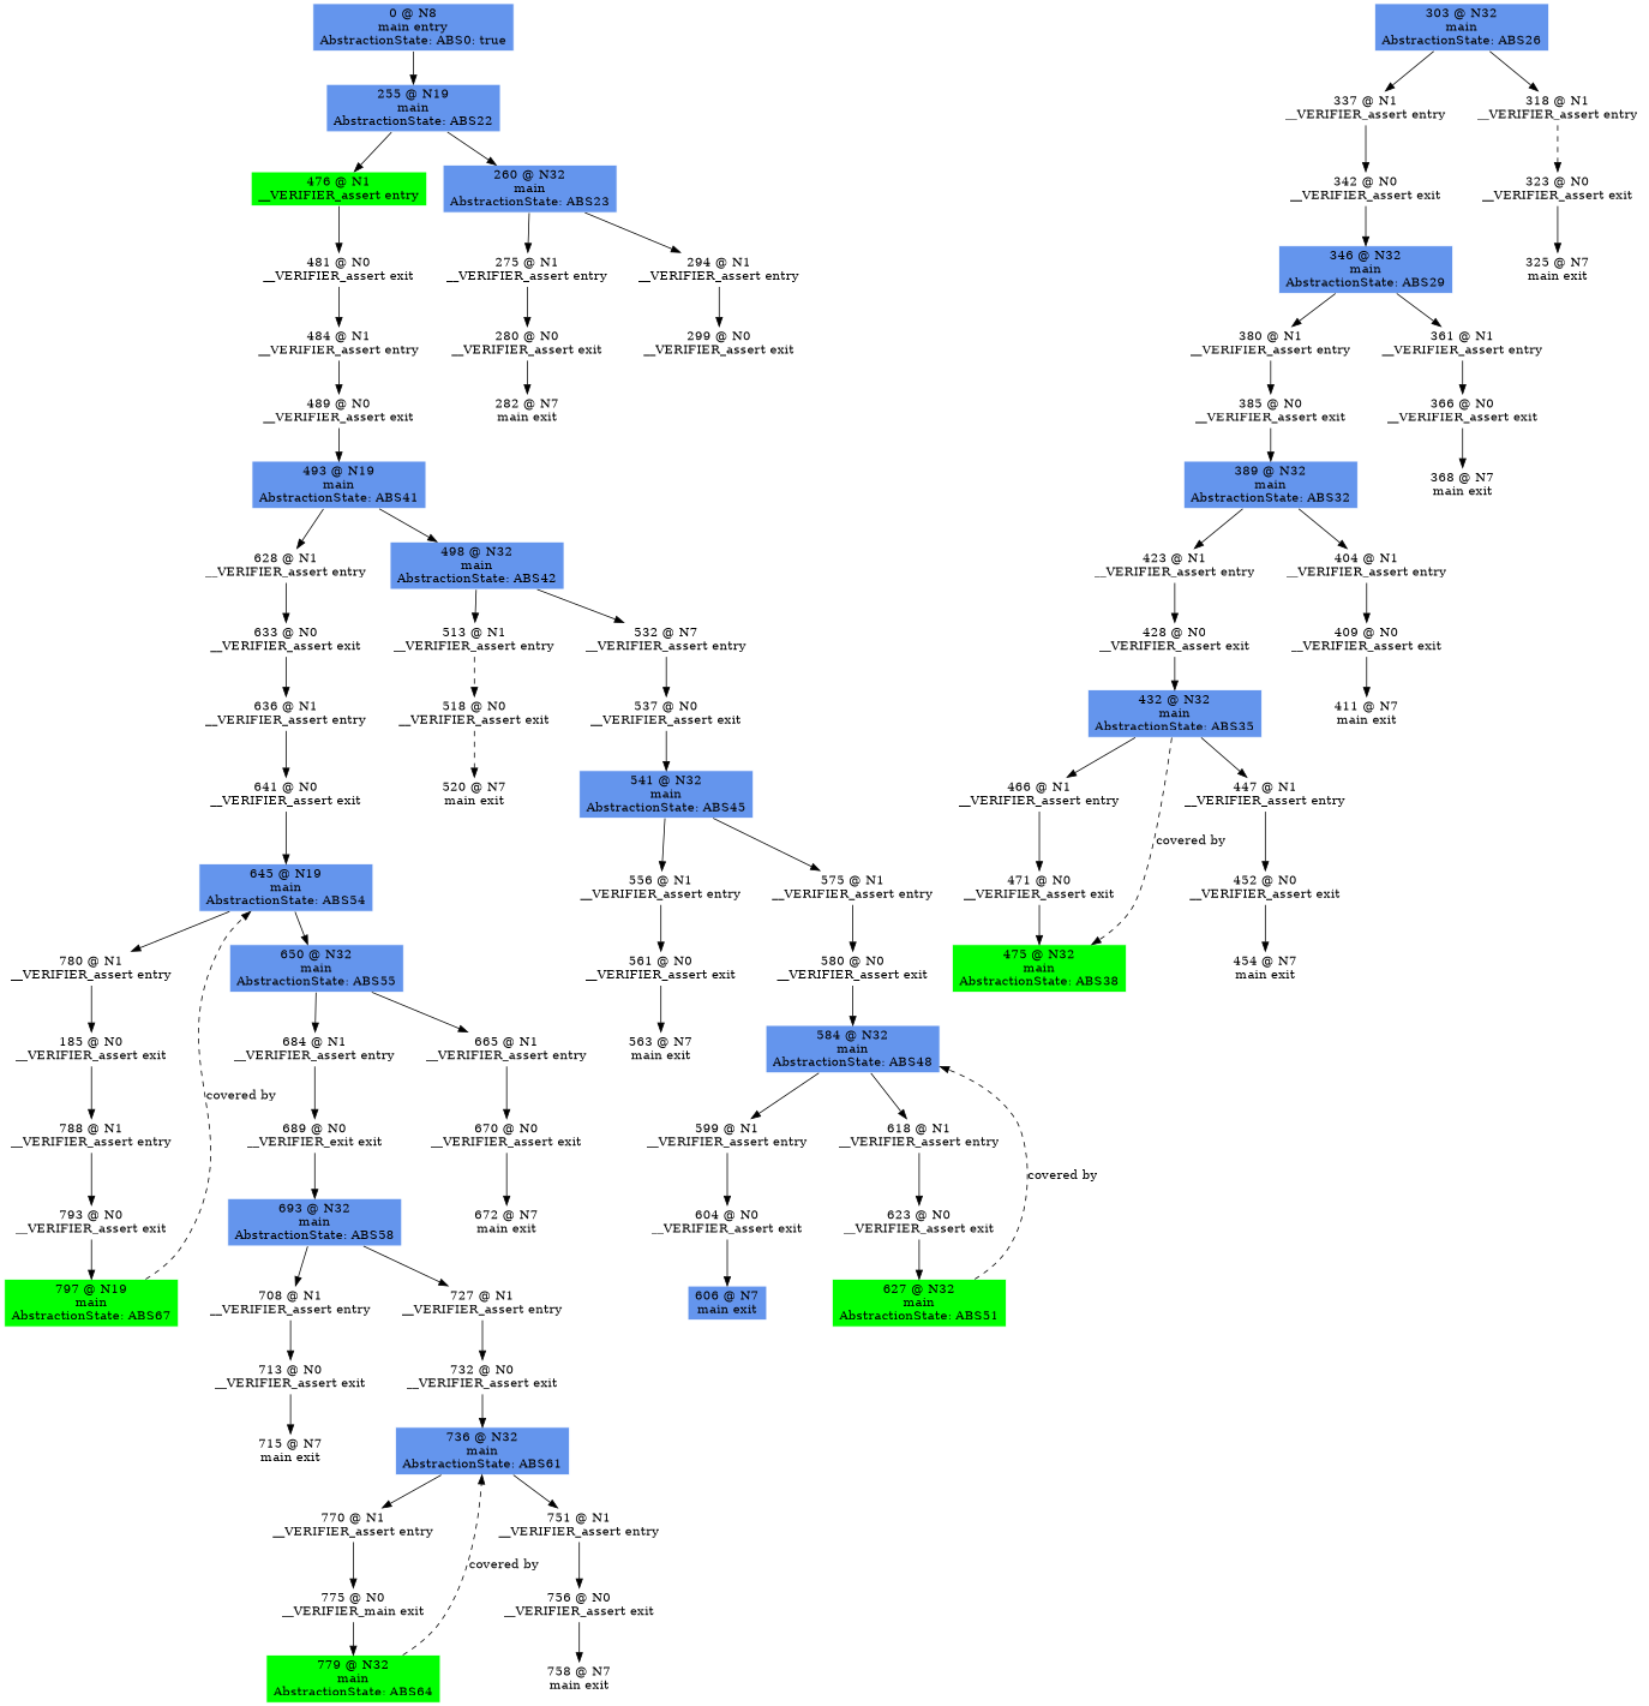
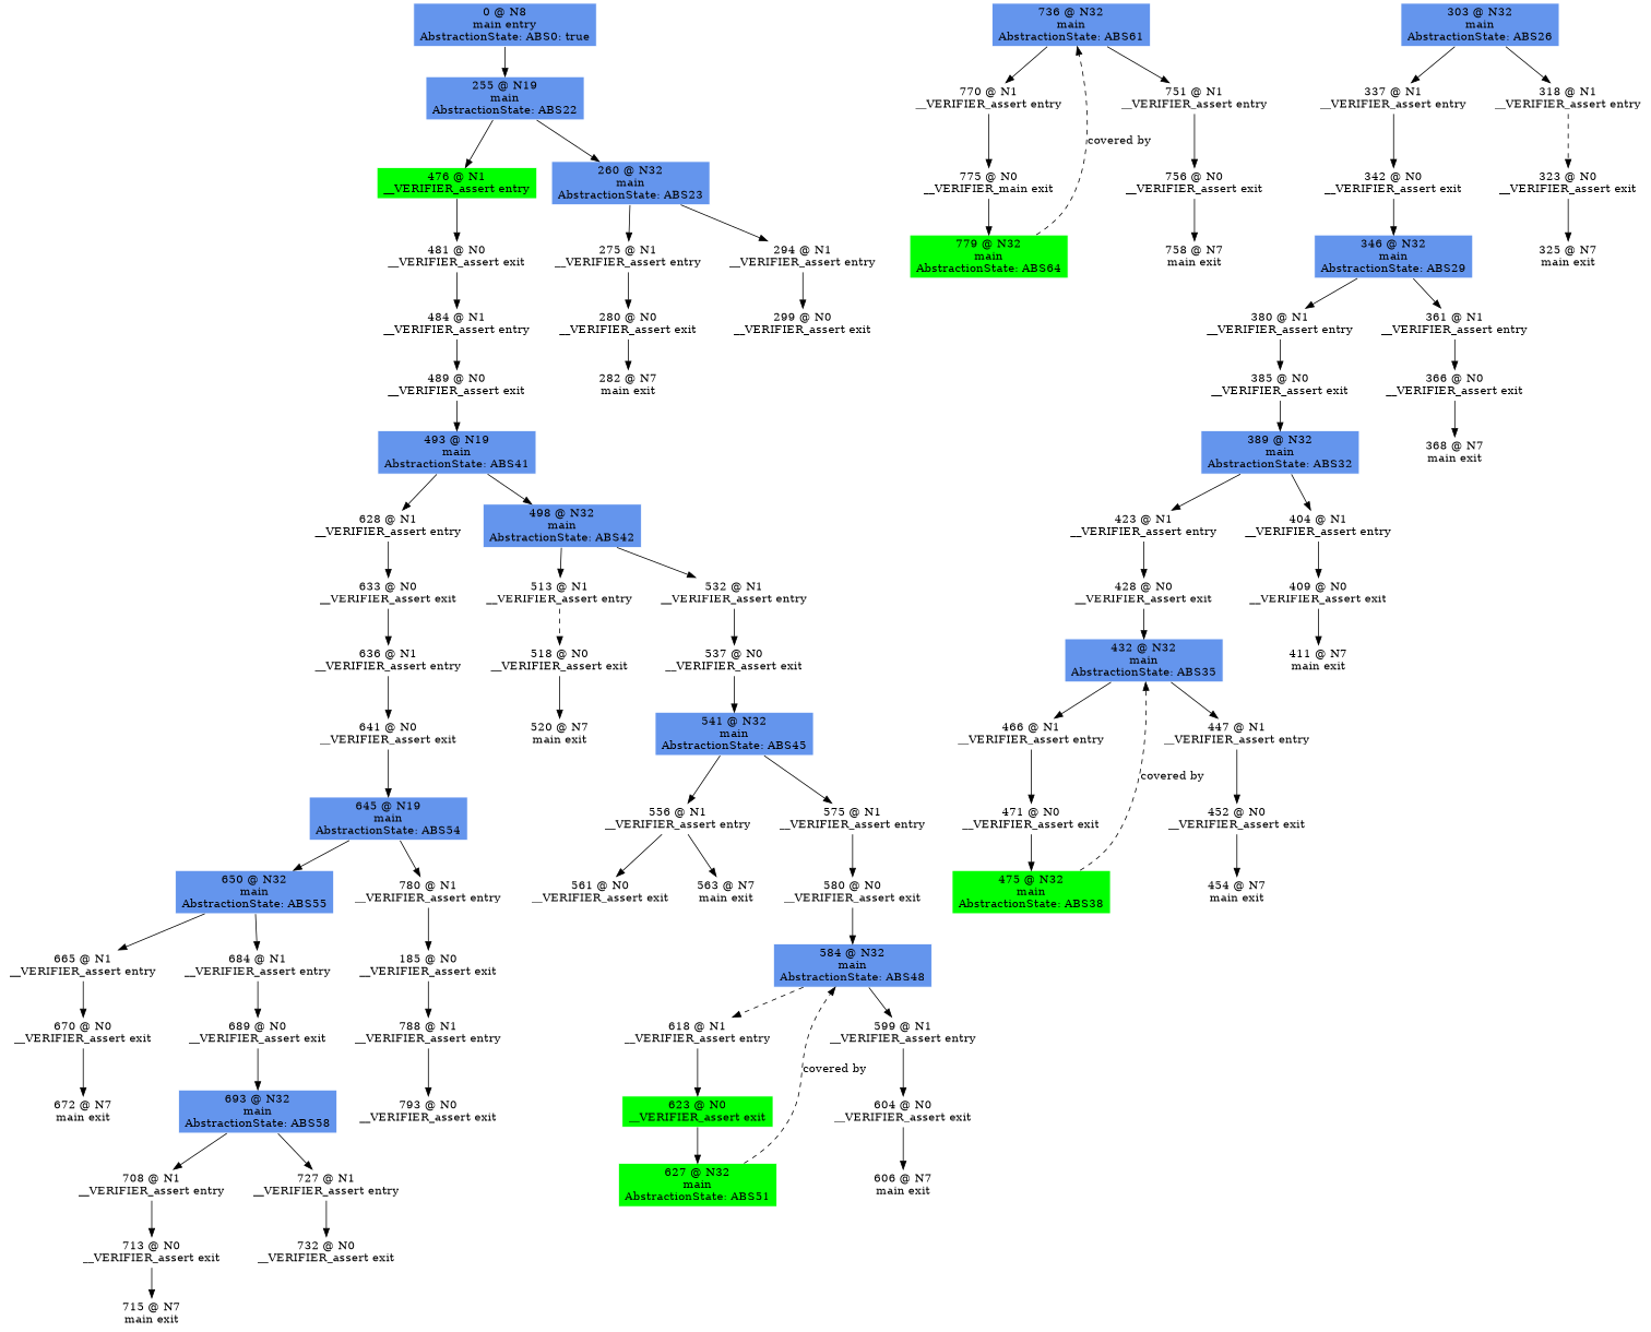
  digraph {
    node [color=white shape=box style=filled]
    n1 [fillcolor=cornflowerblue label="0 @ N8\nmain entry\nAbstractionState: ABS0: true\n"]
    n2 [fillcolor=cornflowerblue label="255 @ N19\nmain\nAbstractionState: ABS22\n"]
    n3 [fillcolor=green label="476 @ N1\n__VERIFIER_assert entry\n"]
    n4 [fillcolor=cornflowerblue label="260 @ N32\nmain\nAbstractionState: ABS23\n"]
    n5 [label="481 @ N0\n__VERIFIER_assert exit\n"]
    n6 [label="294 @ N1\n__VERIFIER_assert entry\n"]
    n7 [label="275 @ N1\n__VERIFIER_assert entry\n"]
    n8 [label="484 @ N1\n__VERIFIER_assert entry\n"]
    n9 [label="489 @ N0\n__VERIFIER_assert exit\n"]
    n10 [fillcolor=cornflowerblue label="493 @ N19\nmain\nAbstractionState: ABS41\n"]
    n11 [label="628 @ N1\n__VERIFIER_assert entry\n"]
    n12 [fillcolor=cornflowerblue label="498 @ N32\nmain\nAbstractionState: ABS42\n"]
    n13 [label="633 @ N0\n__VERIFIER_assert exit\n"]
-   n14 [label="532 @ N7\n__VERIFIER_assert entry\n"]
+   n14 [label="532 @ N1\n__VERIFIER_assert entry\n"]
    n15 [label="513 @ N1\n__VERIFIER_assert entry\n"]
    n16 [label="636 @ N1\n__VERIFIER_assert entry\n"]
    n17 [label="641 @ N0\n__VERIFIER_assert exit\n"]
    n18 [fillcolor=cornflowerblue label="645 @ N19\nmain\nAbstractionState: ABS54\n"]
    n19 [label="780 @ N1\n__VERIFIER_assert entry\n"]
    n20 [fillcolor=cornflowerblue label="650 @ N32\nmain\nAbstractionState: ABS55\n"]
    n21 [label="185 @ N0\n__VERIFIER_assert exit\n"]
    n22 [label="684 @ N1\n__VERIFIER_assert entry\n"]
    n23 [label="665 @ N1\n__VERIFIER_assert entry\n"]
    n24 [label="788 @ N1\n__VERIFIER_assert entry\n"]
    n25 [label="793 @ N0\n__VERIFIER_assert exit\n"]
-   n26 [fillcolor=green label="797 @ N19\nmain\nAbstractionState: ABS67\n"]
-   n27 [label="689 @ N0\n__VERIFIER_exit exit\n"]
+   n27 [label="689 @ N0\n__VERIFIER_assert exit\n"]
    n28 [label="670 @ N0\n__VERIFIER_assert exit\n"]
    n29 [fillcolor=cornflowerblue label="693 @ N32\nmain\nAbstractionState: ABS58\n"]
    n30 [label="727 @ N1\n__VERIFIER_assert entry\n"]
    n31 [label="708 @ N1\n__VERIFIER_assert entry\n"]
    n32 [label="732 @ N0\n__VERIFIER_assert exit\n"]
    n33 [label="713 @ N0\n__VERIFIER_assert exit\n"]
    n34 [fillcolor=cornflowerblue label="736 @ N32\nmain\nAbstractionState: ABS61\n"]
    n35 [label="770 @ N1\n__VERIFIER_assert entry\n"]
    n36 [label="751 @ N1\n__VERIFIER_assert entry\n"]
    n37 [label="775 @ N0\n__VERIFIER_main exit\n"]
    n38 [label="756 @ N0\n__VERIFIER_assert exit\n"]
    n39 [fillcolor=green label="779 @ N32\nmain\nAbstractionState: ABS64\n"]
    n40 [label="758 @ N7\nmain exit\n"]
    n41 [label="715 @ N7\nmain exit\n"]
    n42 [label="672 @ N7\nmain exit\n"]
    n43 [label="537 @ N0\n__VERIFIER_assert exit\n"]
    n44 [label="518 @ N0\n__VERIFIER_assert exit\n"]
    n45 [fillcolor=cornflowerblue label="541 @ N32\nmain\nAbstractionState: ABS45\n"]
    n46 [label="575 @ N1\n__VERIFIER_assert entry\n"]
    n47 [label="556 @ N1\n__VERIFIER_assert entry\n"]
    n48 [label="580 @ N0\n__VERIFIER_assert exit\n"]
    n49 [label="561 @ N0\n__VERIFIER_assert exit\n"]
    n50 [fillcolor=cornflowerblue label="584 @ N32\nmain\nAbstractionState: ABS48\n"]
    n51 [label="618 @ N1\n__VERIFIER_assert entry\n"]
    n52 [label="599 @ N1\n__VERIFIER_assert entry\n"]
-   n53 [label="623 @ N0\n__VERIFIER_assert exit\n"]
+   n53 [label="623 @ N0\n__VERIFIER_assert exit\n" fillcolor=green]
    n54 [label="604 @ N0\n__VERIFIER_assert exit\n"]
    n55 [fillcolor=green label="627 @ N32\nmain\nAbstractionState: ABS51\n"]
-   n56 [label="606 @ N7\nmain exit\n" fillcolor=cornflowerblue]
+   n56 [label="606 @ N7\nmain exit\n"]
    n57 [label="563 @ N7\nmain exit\n"]
    n58 [label="520 @ N7\nmain exit\n"]
    n59 [label="299 @ N0\n__VERIFIER_assert exit\n"]
    n60 [label="280 @ N0\n__VERIFIER_assert exit\n"]
    n61 [fillcolor=cornflowerblue label="303 @ N32\nmain\nAbstractionState: ABS26\n"]
    n62 [label="337 @ N1\n__VERIFIER_assert entry\n"]
    n63 [label="318 @ N1\n__VERIFIER_assert entry\n"]
    n64 [label="342 @ N0\n__VERIFIER_assert exit\n"]
    n65 [label="323 @ N0\n__VERIFIER_assert exit\n"]
    n66 [fillcolor=cornflowerblue label="346 @ N32\nmain\nAbstractionState: ABS29\n"]
    n67 [label="380 @ N1\n__VERIFIER_assert entry\n"]
    n68 [label="361 @ N1\n__VERIFIER_assert entry\n"]
    n69 [label="385 @ N0\n__VERIFIER_assert exit\n"]
    n70 [label="366 @ N0\n__VERIFIER_assert exit\n"]
    n71 [fillcolor=cornflowerblue label="389 @ N32\nmain\nAbstractionState: ABS32\n"]
    n72 [label="423 @ N1\n__VERIFIER_assert entry\n"]
    n73 [label="404 @ N1\n__VERIFIER_assert entry\n"]
    n74 [label="428 @ N0\n__VERIFIER_assert exit\n"]
    n75 [label="409 @ N0\n__VERIFIER_assert exit\n"]
    n76 [fillcolor=cornflowerblue label="432 @ N32\nmain\nAbstractionState: ABS35\n"]
    n77 [label="466 @ N1\n__VERIFIER_assert entry\n"]
    n78 [label="447 @ N1\n__VERIFIER_assert entry\n"]
    n79 [label="471 @ N0\n__VERIFIER_assert exit\n"]
    n80 [label="452 @ N0\n__VERIFIER_assert exit\n"]
    n81 [fillcolor=green label="475 @ N32\nmain\nAbstractionState: ABS38\n"]
    n82 [label="454 @ N7\nmain exit\n"]
    n83 [label="411 @ N7\nmain exit\n"]
    n84 [label="368 @ N7\nmain exit\n"]
    n85 [label="325 @ N7\nmain exit\n"]
    n86 [label="282 @ N7\nmain exit\n"]
    n1 -> n2
    n2 -> n3
    n2 -> n4
    n3 -> n5
    n4 -> n6
    n4 -> n7
    n5 -> n8
    n6 -> n59
    n7 -> n60
    n8 -> n9
    n9 -> n10
    n10 -> n11
    n10 -> n12
    n11 -> n13
    n12 -> n14
    n12 -> n15
    n13 -> n16
    n14 -> n43
    n15 -> n44 [style=dashed]
    n16 -> n17
    n17 -> n18
    n18 -> n19
    n18 -> n20
    n19 -> n21
    n20 -> n22
    n20 -> n23
    n21 -> n24
    n22 -> n27
    n23 -> n28
    n24 -> n25
-   n25 -> n26
-   n26 -> n18 [label="covered by" style=dashed weight=0]
    n27 -> n29
    n28 -> n42
    n29 -> n30
    n29 -> n31
    n30 -> n32
    n31 -> n33
-   n32 -> n34
    n33 -> n41
    n34 -> n35
    n34 -> n36
    n35 -> n37
    n36 -> n38
    n37 -> n39
    n38 -> n40
    n39 -> n34 [label="covered by" style=dashed weight=0]
    n43 -> n45
-   n44 -> n58 [style=dashed]
+   n44 -> n58
    n45 -> n46
    n45 -> n47
    n46 -> n48
    n47 -> n49
    n48 -> n50
-   n49 -> n57
-   n50 -> n51
+   n47 -> n57
+   n50 -> n51 [style=dashed]
    n50 -> n52
    n51 -> n53
    n52 -> n54
    n53 -> n55
    n54 -> n56
    n55 -> n50 [label="covered by" style=dashed weight=0]
    n60 -> n86
    n61 -> n62
    n61 -> n63
    n62 -> n64
    n63 -> n65 [style=dashed]
    n64 -> n66
    n65 -> n85
    n66 -> n67
    n66 -> n68
    n67 -> n69
    n68 -> n70
    n69 -> n71
    n70 -> n84
    n71 -> n72
    n71 -> n73
    n72 -> n74
    n73 -> n75
    n74 -> n76
    n75 -> n83
    n76 -> n77
    n76 -> n78
    n77 -> n79
    n78 -> n80
    n79 -> n81
    n80 -> n82
-   n76 -> n81 [label="covered by" style=dashed weight=0]
+   n81 -> n76 [label="covered by" style=dashed weight=0]
  }
